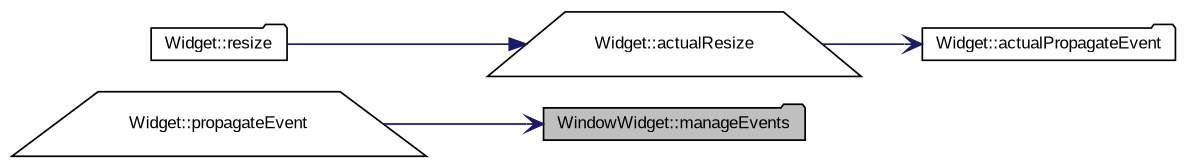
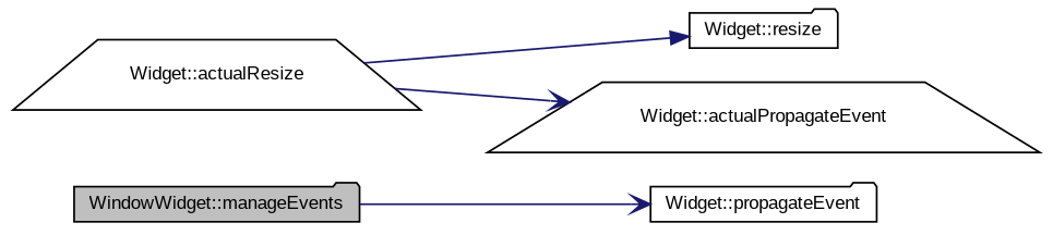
  digraph {
    fontname="Liberation Sans"
    rankdir=LR
    node [color=black fillcolor=white fontname="Liberation Sans" fontsize=10 shape=folder style=filled]
    edge [arrowhead=vee color=midnightblue fontname="Liberation Sans" fontsize=10 labelfontname=Helvetica labelfontsize=10 style=solid]
    n1 [fillcolor=grey75 fontcolor=black height=0.2 label="WindowWidget::manageEvents" width=0.4]
-   n2 [height=0.2 label="Widget::propagateEvent" shape=trapezium width=0.4]
+   n2 [height=0.2 label="Widget::propagateEvent" width=0.4]
    n3 [height=0.2 label="Widget::resize" width=0.4]
    n4 [height=0.2 label="Widget::actualResize" shape=trapezium width=0.4]
-   n5 [height=0.2 label="Widget::actualPropagateEvent" width=0.4]
-   n2 -> n1
-   n3 -> n4 [arrowhead=normal]
+   n5 [height=0.2 label="Widget::actualPropagateEvent" shape=trapezium width=0.4]
+   n1 -> n2
+   n4 -> n3 [arrowhead=normal]
    n4 -> n5
  }
